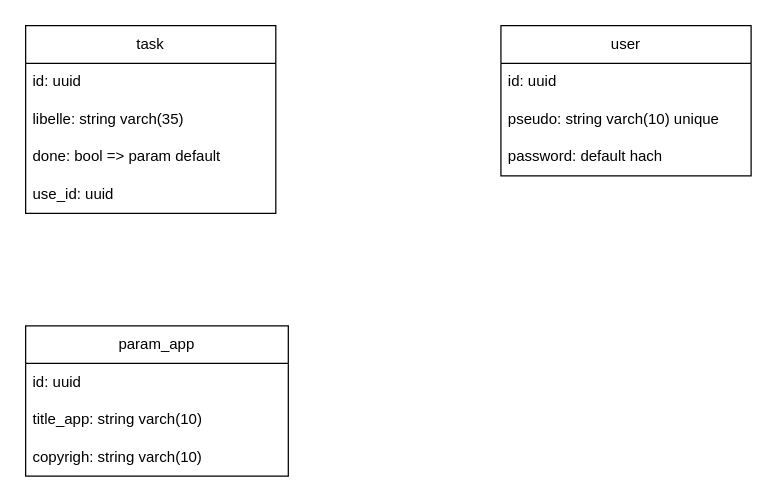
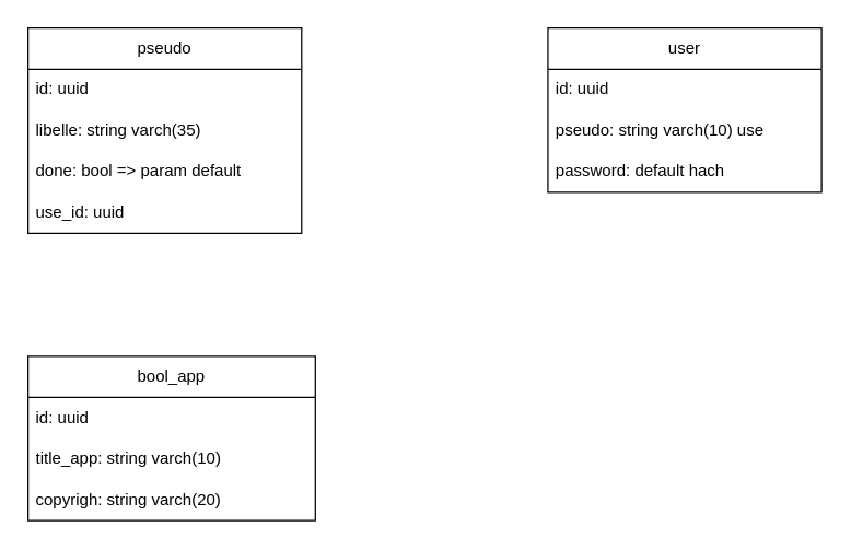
  <mxCell id="0" />
  <mxCell id="1" parent="0" />
  <mxCell id="2" value="user" style="swimlane;fontStyle=0;childLayout=stackLayout;horizontal=1;startSize=30;horizontalStack=0;resizeParent=1;resizeParentMax=0;resizeLast=0;collapsible=1;marginBottom=0;whiteSpace=wrap;html=1;" vertex="1" parent="1"><mxGeometry x="400" y="20" width="200" height="120" as="geometry" /></mxCell>
  <mxCell id="3" value="id: uuid" style="text;strokeColor=none;fillColor=none;align=left;verticalAlign=middle;spacingLeft=4;spacingRight=4;overflow=hidden;points=[[0,0.5],[1,0.5]];portConstraint=eastwest;rotatable=0;whiteSpace=wrap;html=1;" vertex="1" parent="2"><mxGeometry y="30" width="200" height="30" as="geometry" /></mxCell>
- <mxCell id="4" value="pseudo: string varch(10) unique" style="text;strokeColor=none;fillColor=none;align=left;verticalAlign=middle;spacingLeft=4;spacingRight=4;overflow=hidden;points=[[0,0.5],[1,0.5]];portConstraint=eastwest;rotatable=0;whiteSpace=wrap;html=1;" vertex="1" parent="2"><mxGeometry y="60" width="200" height="30" as="geometry" /></mxCell>
+ <mxCell id="4" value="pseudo: string varch(10) use" style="text;strokeColor=none;fillColor=none;align=left;verticalAlign=middle;spacingLeft=4;spacingRight=4;overflow=hidden;points=[[0,0.5],[1,0.5]];portConstraint=eastwest;rotatable=0;whiteSpace=wrap;html=1;" vertex="1" parent="2"><mxGeometry y="60" width="200" height="30" as="geometry" /></mxCell>
  <mxCell id="5" value="password: default hach" style="text;strokeColor=none;fillColor=none;align=left;verticalAlign=middle;spacingLeft=4;spacingRight=4;overflow=hidden;points=[[0,0.5],[1,0.5]];portConstraint=eastwest;rotatable=0;whiteSpace=wrap;html=1;" vertex="1" parent="2"><mxGeometry y="90" width="200" height="30" as="geometry" /></mxCell>
- <mxCell id="6" value="task" style="swimlane;fontStyle=0;childLayout=stackLayout;horizontal=1;startSize=30;horizontalStack=0;resizeParent=1;resizeParentMax=0;resizeLast=0;collapsible=1;marginBottom=0;whiteSpace=wrap;html=1;" vertex="1" parent="1"><mxGeometry x="20" y="20" width="200" height="150" as="geometry" /></mxCell>
+ <mxCell id="6" value="pseudo" style="swimlane;fontStyle=0;childLayout=stackLayout;horizontal=1;startSize=30;horizontalStack=0;resizeParent=1;resizeParentMax=0;resizeLast=0;collapsible=1;marginBottom=0;whiteSpace=wrap;html=1;" vertex="1" parent="1"><mxGeometry x="20" y="20" width="200" height="150" as="geometry" /></mxCell>
  <mxCell id="7" value="id: uuid" style="text;strokeColor=none;fillColor=none;align=left;verticalAlign=middle;spacingLeft=4;spacingRight=4;overflow=hidden;points=[[0,0.5],[1,0.5]];portConstraint=eastwest;rotatable=0;whiteSpace=wrap;html=1;" vertex="1" parent="6"><mxGeometry y="30" width="200" height="30" as="geometry" /></mxCell>
  <mxCell id="8" value="libelle: string varch(35)" style="text;strokeColor=none;fillColor=none;align=left;verticalAlign=middle;spacingLeft=4;spacingRight=4;overflow=hidden;points=[[0,0.5],[1,0.5]];portConstraint=eastwest;rotatable=0;whiteSpace=wrap;html=1;" vertex="1" parent="6"><mxGeometry y="60" width="200" height="30" as="geometry" /></mxCell>
  <mxCell id="9" value="done: bool =&amp;gt; param default" style="text;strokeColor=none;fillColor=none;align=left;verticalAlign=middle;spacingLeft=4;spacingRight=4;overflow=hidden;points=[[0,0.5],[1,0.5]];portConstraint=eastwest;rotatable=0;whiteSpace=wrap;html=1;" vertex="1" parent="6"><mxGeometry y="90" width="200" height="30" as="geometry" /></mxCell>
  <mxCell id="10" value="use_id: uuid" style="text;strokeColor=none;fillColor=none;align=left;verticalAlign=middle;spacingLeft=4;spacingRight=4;overflow=hidden;points=[[0,0.5],[1,0.5]];portConstraint=eastwest;rotatable=0;whiteSpace=wrap;html=1;" vertex="1" parent="6"><mxGeometry y="120" width="200" height="30" as="geometry" /></mxCell>
- <mxCell id="11" value="param_app" style="swimlane;fontStyle=0;childLayout=stackLayout;horizontal=1;startSize=30;horizontalStack=0;resizeParent=1;resizeParentMax=0;resizeLast=0;collapsible=1;marginBottom=0;whiteSpace=wrap;html=1;" vertex="1" parent="1"><mxGeometry x="20" y="260" width="210" height="120" as="geometry" /></mxCell>
+ <mxCell id="11" value="bool_app" style="swimlane;fontStyle=0;childLayout=stackLayout;horizontal=1;startSize=30;horizontalStack=0;resizeParent=1;resizeParentMax=0;resizeLast=0;collapsible=1;marginBottom=0;whiteSpace=wrap;html=1;" vertex="1" parent="1"><mxGeometry x="20" y="260" width="210" height="120" as="geometry" /></mxCell>
  <mxCell id="12" value="id: uuid" style="text;strokeColor=none;fillColor=none;align=left;verticalAlign=middle;spacingLeft=4;spacingRight=4;overflow=hidden;points=[[0,0.5],[1,0.5]];portConstraint=eastwest;rotatable=0;whiteSpace=wrap;html=1;" vertex="1" parent="11"><mxGeometry y="30" width="210" height="30" as="geometry" /></mxCell>
  <mxCell id="13" value="title_app: string varch(10)" style="text;strokeColor=none;fillColor=none;align=left;verticalAlign=middle;spacingLeft=4;spacingRight=4;overflow=hidden;points=[[0,0.5],[1,0.5]];portConstraint=eastwest;rotatable=0;whiteSpace=wrap;html=1;" vertex="1" parent="11"><mxGeometry y="60" width="210" height="30" as="geometry" /></mxCell>
- <mxCell id="14" value="copyrigh: string varch(10)" style="text;strokeColor=none;fillColor=none;align=left;verticalAlign=middle;spacingLeft=4;spacingRight=4;overflow=hidden;points=[[0,0.5],[1,0.5]];portConstraint=eastwest;rotatable=0;whiteSpace=wrap;html=1;" vertex="1" parent="11"><mxGeometry y="90" width="210" height="30" as="geometry" /></mxCell>
+ <mxCell id="14" value="copyrigh: string varch(20)" style="text;strokeColor=none;fillColor=none;align=left;verticalAlign=middle;spacingLeft=4;spacingRight=4;overflow=hidden;points=[[0,0.5],[1,0.5]];portConstraint=eastwest;rotatable=0;whiteSpace=wrap;html=1;" vertex="1" parent="11"><mxGeometry y="90" width="210" height="30" as="geometry" /></mxCell>
